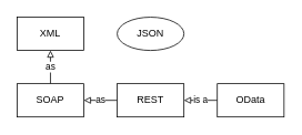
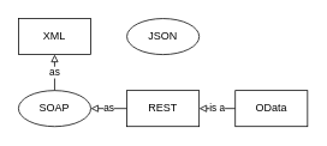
  <mxCell id="0" />
  <mxCell id="1" parent="0" />
  <mxCell id="2" value="as" style="edgeStyle=orthogonalEdgeStyle;rounded=0;orthogonalLoop=1;jettySize=auto;html=1;endArrow=block;endFill=0;" edge="1" parent="1" source="3" target="8"><mxGeometry relative="1" as="geometry" /></mxCell>
- <mxCell id="3" value="SOAP" style="rounded=0;whiteSpace=wrap;html=1;" vertex="1" parent="1"><mxGeometry x="20" y="100" width="80" height="40" as="geometry" /></mxCell>
+ <mxCell id="3" value="SOAP" style="ellipse;whiteSpace=wrap;html=1;" vertex="1" parent="1"><mxGeometry x="20" y="100" width="80" height="40" as="geometry" /></mxCell>
  <mxCell id="4" value="as" style="edgeStyle=orthogonalEdgeStyle;rounded=0;orthogonalLoop=1;jettySize=auto;html=1;endArrow=block;endFill=0;" edge="1" parent="1" source="5" target="3"><mxGeometry relative="1" as="geometry" /></mxCell>
  <mxCell id="5" value="REST" style="rounded=0;whiteSpace=wrap;html=1;" vertex="1" parent="1"><mxGeometry x="140" y="100" width="80" height="40" as="geometry" /></mxCell>
  <mxCell id="6" value="is a" style="edgeStyle=orthogonalEdgeStyle;rounded=0;orthogonalLoop=1;jettySize=auto;html=1;entryX=1;entryY=0.5;entryDx=0;entryDy=0;endArrow=block;endFill=0;" edge="1" parent="1" source="7" target="5"><mxGeometry relative="1" as="geometry" /></mxCell>
  <mxCell id="7" value="OData" style="rounded=0;whiteSpace=wrap;html=1;" vertex="1" parent="1"><mxGeometry x="260" y="100" width="80" height="40" as="geometry" /></mxCell>
  <mxCell id="8" value="XML" style="rounded=0;whiteSpace=wrap;html=1;" vertex="1" parent="1"><mxGeometry x="20" y="20" width="80" height="40" as="geometry" /></mxCell>
  <mxCell id="9" value="JSON" style="ellipse;whiteSpace=wrap;html=1;" vertex="1" parent="1"><mxGeometry x="140" y="20" width="80" height="40" as="geometry" /></mxCell>
